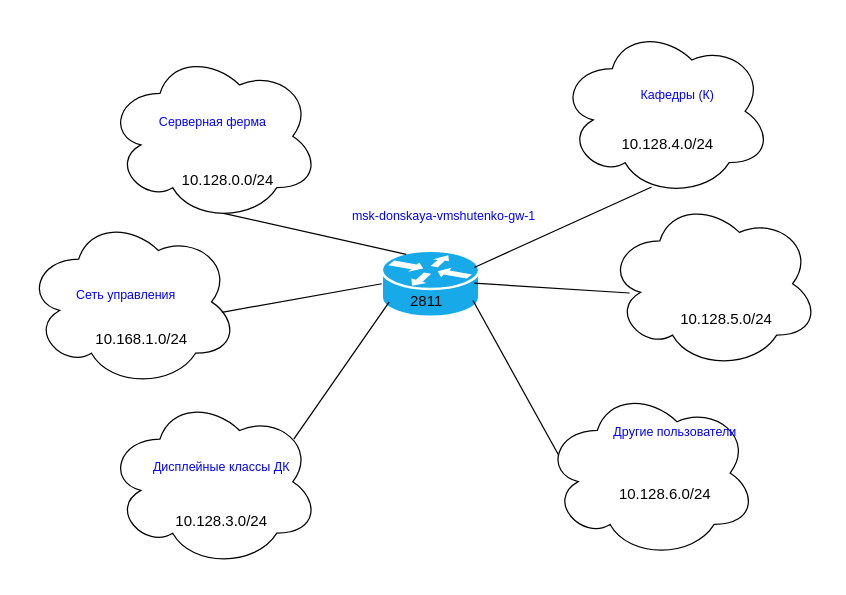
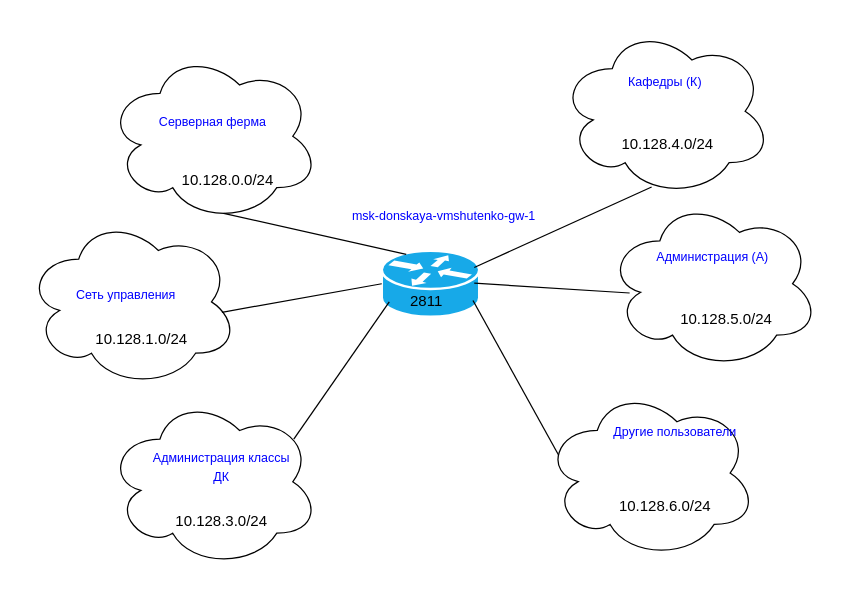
  <mxCell id="0" />
  <mxCell id="1" parent="0" />
  <mxCell id="2" value="" style="ellipse;shape=cloud;whiteSpace=wrap;html=1;fillColor=#FFFFFF;" vertex="1" parent="1"><mxGeometry x="85" y="316.5" width="170" height="137" as="geometry" /></mxCell>
  <mxCell id="3" value="" style="ellipse;shape=cloud;whiteSpace=wrap;html=1;fillColor=#FFFFFF;" vertex="1" parent="1"><mxGeometry x="20" y="172.5" width="170" height="137" as="geometry" /></mxCell>
  <mxCell id="4" value="" style="ellipse;shape=cloud;whiteSpace=wrap;html=1;fillColor=#FFFFFF;" vertex="1" parent="1"><mxGeometry x="85" y="40" width="170" height="137" as="geometry" /></mxCell>
  <mxCell id="5" value="" style="ellipse;shape=cloud;whiteSpace=wrap;html=1;fillColor=#FFFFFF;" vertex="1" parent="1"><mxGeometry x="447" y="20" width="170" height="137" as="geometry" /></mxCell>
  <mxCell id="6" value="" style="ellipse;shape=cloud;whiteSpace=wrap;html=1;fillColor=#FFFFFF;" vertex="1" parent="1"><mxGeometry x="485" y="158" width="170" height="137" as="geometry" /></mxCell>
  <mxCell id="7" value="" style="shape=mxgraph.cisco.routers.router;sketch=0;html=1;pointerEvents=1;dashed=0;fillColor=#17A9E8;strokeColor=#ffffff;strokeWidth=2;verticalLabelPosition=bottom;verticalAlign=top;align=center;outlineConnect=0;" vertex="1" parent="1"><mxGeometry x="305" y="200" width="78" height="53" as="geometry" /></mxCell>
  <mxCell id="8" value="2811" style="text;html=1;strokeColor=none;fillColor=none;align=center;verticalAlign=middle;whiteSpace=wrap;rounded=0;" vertex="1" parent="1"><mxGeometry x="311" y="226" width="60" height="30" as="geometry" /></mxCell>
  <mxCell id="9" style="rounded=0;orthogonalLoop=1;jettySize=auto;html=1;entryX=1;entryY=0.5;entryDx=0;entryDy=0;entryPerimeter=0;endArrow=none;endFill=0;exitX=0.435;exitY=0.942;exitDx=0;exitDy=0;exitPerimeter=0;" edge="1" parent="1" source="5"><mxGeometry relative="1" as="geometry"><mxPoint x="447.7" y="126" as="sourcePoint" /><mxPoint x="379" y="213.5" as="targetPoint" /></mxGeometry></mxCell>
  <mxCell id="10" style="edgeStyle=none;rounded=0;orthogonalLoop=1;jettySize=auto;html=1;endArrow=none;endFill=0;exitX=0.108;exitY=0.554;exitDx=0;exitDy=0;exitPerimeter=0;" edge="1" parent="1" source="6"><mxGeometry relative="1" as="geometry"><mxPoint x="512.2" y="201.5" as="sourcePoint" /><mxPoint x="379" y="226" as="targetPoint" /></mxGeometry></mxCell>
  <mxCell id="11" style="edgeStyle=none;rounded=0;orthogonalLoop=1;jettySize=auto;html=1;endArrow=none;endFill=0;exitX=0.07;exitY=0.4;exitDx=0;exitDy=0;exitPerimeter=0;" edge="1" parent="1" source="12"><mxGeometry relative="1" as="geometry"><mxPoint x="483.92" y="276.2" as="sourcePoint" /><mxPoint x="378" y="239.875" as="targetPoint" /></mxGeometry></mxCell>
  <mxCell id="12" value="" style="ellipse;shape=cloud;whiteSpace=wrap;html=1;fillColor=#FFFFFF;" vertex="1" parent="1"><mxGeometry x="435" y="309.5" width="170" height="137" as="geometry" /></mxCell>
  <mxCell id="13" style="edgeStyle=none;rounded=0;orthogonalLoop=1;jettySize=auto;html=1;endArrow=none;endFill=0;exitX=0.55;exitY=0.95;exitDx=0;exitDy=0;exitPerimeter=0;" edge="1" parent="1" source="4"><mxGeometry relative="1" as="geometry"><mxPoint x="305.548" y="137.88" as="sourcePoint" /><mxPoint x="324.558" y="203" as="targetPoint" /></mxGeometry></mxCell>
  <mxCell id="14" style="edgeStyle=none;rounded=0;orthogonalLoop=1;jettySize=auto;html=1;entryX=0;entryY=0.5;entryDx=0;entryDy=0;entryPerimeter=0;endArrow=none;endFill=0;exitX=0.924;exitY=0.561;exitDx=0;exitDy=0;exitPerimeter=0;" edge="1" parent="1" source="3" target="7"><mxGeometry relative="1" as="geometry"><mxPoint x="219.8" y="173.72" as="sourcePoint" /></mxGeometry></mxCell>
  <mxCell id="15" style="edgeStyle=none;rounded=0;orthogonalLoop=1;jettySize=auto;html=1;endArrow=none;endFill=0;entryX=0;entryY=0.5;entryDx=0;entryDy=0;exitX=0.88;exitY=0.25;exitDx=0;exitDy=0;exitPerimeter=0;" edge="1" parent="1" source="2" target="8"><mxGeometry relative="1" as="geometry"><mxPoint x="215.88" y="276.283" as="sourcePoint" /></mxGeometry></mxCell>
  <mxCell id="16" value="10.128.0.0/24" style="text;html=1;strokeColor=none;fillColor=none;align=center;verticalAlign=middle;whiteSpace=wrap;rounded=0;" vertex="1" parent="1"><mxGeometry x="145" y="128.5" width="74" height="30" as="geometry" /></mxCell>
  <mxCell id="17" value="&lt;font style=&quot;font-size: 10px&quot; color=&quot;#0000ff&quot;&gt;Серверная ферма&lt;/font&gt;" style="text;html=1;strokeColor=none;fillColor=none;align=center;verticalAlign=middle;whiteSpace=wrap;rounded=0;" vertex="1" parent="1"><mxGeometry x="110" y="82" width="120" height="30" as="geometry" /></mxCell>
  <mxCell id="18" value="&lt;font color=&quot;#0000ff&quot;&gt;&lt;span style=&quot;font-size: 10px&quot;&gt;Сеть управления&lt;/span&gt;&lt;/font&gt;" style="text;html=1;strokeColor=none;fillColor=none;align=center;verticalAlign=middle;whiteSpace=wrap;rounded=0;" vertex="1" parent="1"><mxGeometry x="37.5" y="220" width="125" height="30" as="geometry" /></mxCell>
- <mxCell id="19" value="&lt;font color=&quot;#0000ff&quot;&gt;&lt;span style=&quot;font-size: 10px&quot;&gt;Дисплейные классы ДК&lt;/span&gt;&lt;/font&gt;" style="text;html=1;strokeColor=none;fillColor=none;align=center;verticalAlign=middle;whiteSpace=wrap;rounded=0;" vertex="1" parent="1"><mxGeometry x="117" y="358.25" width="120" height="30" as="geometry" /></mxCell>
- <mxCell id="20" value="&lt;font color=&quot;#0000ff&quot;&gt;&lt;span style=&quot;font-size: 10px&quot;&gt;Кафедры (К)&lt;/span&gt;&lt;/font&gt;" style="text;html=1;strokeColor=none;fillColor=none;align=center;verticalAlign=middle;whiteSpace=wrap;rounded=0;" vertex="1" parent="1"><mxGeometry x="482" y="60" width="120" height="30" as="geometry" /></mxCell>
+ <mxCell id="19" value="&lt;font color=&quot;#0000ff&quot;&gt;&lt;span style=&quot;font-size: 10px&quot;&gt;Администрация классы ДК&lt;/span&gt;&lt;/font&gt;" style="text;html=1;strokeColor=none;fillColor=none;align=center;verticalAlign=middle;whiteSpace=wrap;rounded=0;" vertex="1" parent="1"><mxGeometry x="117" y="358.25" width="120" height="30" as="geometry" /></mxCell>
+ <mxCell id="20" value="&lt;font color=&quot;#0000ff&quot;&gt;&lt;span style=&quot;font-size: 10px&quot;&gt;Кафедры (К)&lt;/span&gt;&lt;/font&gt;" style="text;html=1;strokeColor=none;fillColor=none;align=center;verticalAlign=middle;whiteSpace=wrap;rounded=0;" vertex="1" parent="1"><mxGeometry x="472" y="50" width="120" height="30" as="geometry" /></mxCell>
+ <mxCell id="21" value="&lt;font color=&quot;#0000ff&quot;&gt;&lt;span style=&quot;font-size: 10px&quot;&gt;Администрация (А)&lt;/span&gt;&lt;/font&gt;" style="text;html=1;strokeColor=none;fillColor=none;align=center;verticalAlign=middle;whiteSpace=wrap;rounded=0;" vertex="1" parent="1"><mxGeometry x="510" y="190" width="120" height="30" as="geometry" /></mxCell>
  <mxCell id="22" value="&lt;font color=&quot;#0000ff&quot;&gt;&lt;span style=&quot;font-size: 10px&quot;&gt;Другие пользователи&lt;/span&gt;&lt;/font&gt;" style="text;html=1;strokeColor=none;fillColor=none;align=center;verticalAlign=middle;whiteSpace=wrap;rounded=0;" vertex="1" parent="1"><mxGeometry x="480" y="330" width="120" height="30" as="geometry" /></mxCell>
- <mxCell id="23" value="10.168.1.0/24" style="text;html=1;strokeColor=none;fillColor=none;align=center;verticalAlign=middle;whiteSpace=wrap;rounded=0;" vertex="1" parent="1"><mxGeometry x="76" y="256" width="74" height="30" as="geometry" /></mxCell>
+ <mxCell id="23" value="10.128.1.0/24" style="text;html=1;strokeColor=none;fillColor=none;align=center;verticalAlign=middle;whiteSpace=wrap;rounded=0;" vertex="1" parent="1"><mxGeometry x="76" y="256" width="74" height="30" as="geometry" /></mxCell>
  <mxCell id="24" value="10.128.3.0/24" style="text;html=1;strokeColor=none;fillColor=none;align=center;verticalAlign=middle;whiteSpace=wrap;rounded=0;" vertex="1" parent="1"><mxGeometry x="140" y="401.75" width="74" height="30" as="geometry" /></mxCell>
  <mxCell id="25" value="10.128.4&lt;span style=&quot;color: rgba(0 , 0 , 0 , 0) ; font-family: monospace ; font-size: 0px&quot;&gt;%3CmxGraphModel%3E%3Croot%3E%3CmxCell%20id%3D%220%22%2F%3E%3CmxCell%20id%3D%221%22%20parent%3D%220%22%2F%3E%3CmxCell%20id%3D%222%22%20value%3D%2210.128.0.0%2F24%22%20style%3D%22text%3Bhtml%3D1%3BstrokeColor%3Dnone%3BfillColor%3Dnone%3Balign%3Dcenter%3BverticalAlign%3Dmiddle%3BwhiteSpace%3Dwrap%3Brounded%3D0%3B%22%20vertex%3D%221%22%20parent%3D%221%22%3E%3CmxGeometry%20x%3D%22346%22%20y%3D%22370%22%20width%3D%2274%22%20height%3D%2230%22%20as%3D%22geometry%22%2F%3E%3C%2FmxCell%3E%3C%2Froot%3E%3C%2FmxGraphModel%3E&lt;/span&gt;.0/24" style="text;html=1;strokeColor=none;fillColor=none;align=center;verticalAlign=middle;whiteSpace=wrap;rounded=0;" vertex="1" parent="1"><mxGeometry x="476" y="100" width="116" height="30" as="geometry" /></mxCell>
  <mxCell id="26" value="10.128.5.0/24" style="text;html=1;strokeColor=none;fillColor=none;align=center;verticalAlign=middle;whiteSpace=wrap;rounded=0;" vertex="1" parent="1"><mxGeometry x="544" y="240" width="74" height="30" as="geometry" /></mxCell>
- <mxCell id="27" value="10.128.6.0/24" style="text;html=1;strokeColor=none;fillColor=none;align=center;verticalAlign=middle;whiteSpace=wrap;rounded=0;" vertex="1" parent="1"><mxGeometry x="495" y="380" width="74" height="30" as="geometry" /></mxCell>
+ <mxCell id="27" value="10.128.6.0/24" style="text;html=1;strokeColor=none;fillColor=none;align=center;verticalAlign=middle;whiteSpace=wrap;rounded=0;" vertex="1" parent="1"><mxGeometry x="495" y="390" width="74" height="30" as="geometry" /></mxCell>
  <mxCell id="28" value="&lt;font style=&quot;font-size: 10px&quot; color=&quot;#0000ff&quot;&gt;msk-donskaya-vmshutenko-gw-1&lt;/font&gt;" style="text;html=1;strokeColor=none;fillColor=none;align=center;verticalAlign=middle;whiteSpace=wrap;rounded=0;" vertex="1" parent="1"><mxGeometry x="275" y="157" width="160" height="30" as="geometry" /></mxCell>
